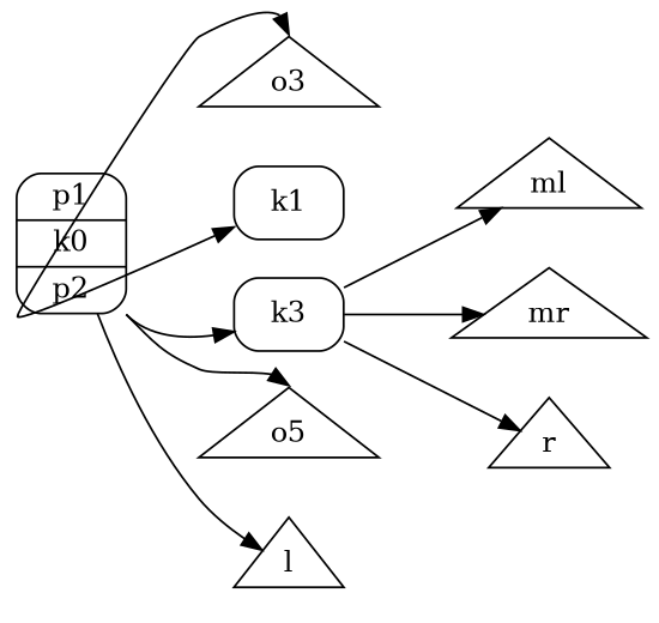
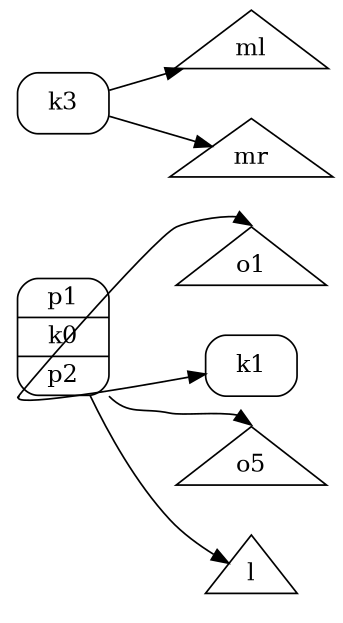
  digraph {
    rankdir=LR
    node [ordering=out shape=triangle]
    n1 [label="<f1> p1|<f2> k0| <f3> p2" shape=Mrecord]
-   o1 [label=o3]
+   o1
    k1 [shape=Mrecord]
    k3 [shape=Mrecord]
    n5 [label=o5]
    l
    ml
    mr
-   r
    n1 -> o1 [headport=n tailport=sw]
    n1 -> k1 [tailport=sw]
-   n1 -> k3 [tailport=se]
    n1 -> n5 [headport=n tailport=se]
    n1 -> l
    k3 -> ml
    k3 -> mr
-   k3 -> r
  }
